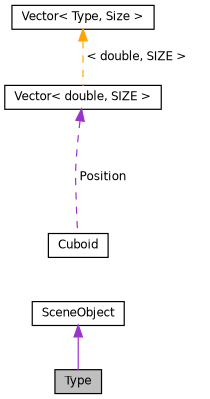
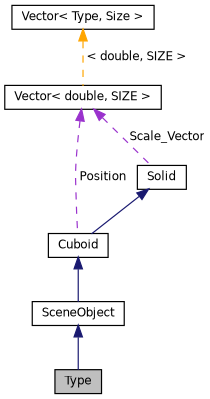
  digraph {
    node [color=black fillcolor=white fontname=Helvetica fontsize=10 shape=record style=filled]
    edge [color=midnightblue dir=back fontname=Helvetica fontsize=10 labelfontname=Helvetica labelfontsize=10 style=solid]
    n1 [fillcolor=grey75 fontcolor=black height=0.2 label=Type width=0.4]
    n2 [height=0.2 label=SceneObject width=0.4]
    n3 [height=0.2 label=Cuboid width=0.4]
+   n4 [height=0.2 label=Solid width=0.4]
    n5 [height=0.2 label="Vector\< double, SIZE \>" width=0.4]
    n6 [height=0.2 label="Vector\< Type, Size \>" width=0.4]
-   n2 -> n1 [color=darkorchid3]
+   n2 -> n1
+   n3 -> n2
+   n4 -> n3
    n5 -> n3 [color=darkorchid3 label=" Position" style=dashed]
+   n5 -> n4 [color=darkorchid3 label=" Scale_Vector" style=dashed]
    n6 -> n5 [color=orange label=" \< double, SIZE \>" style=dashed]
  }
